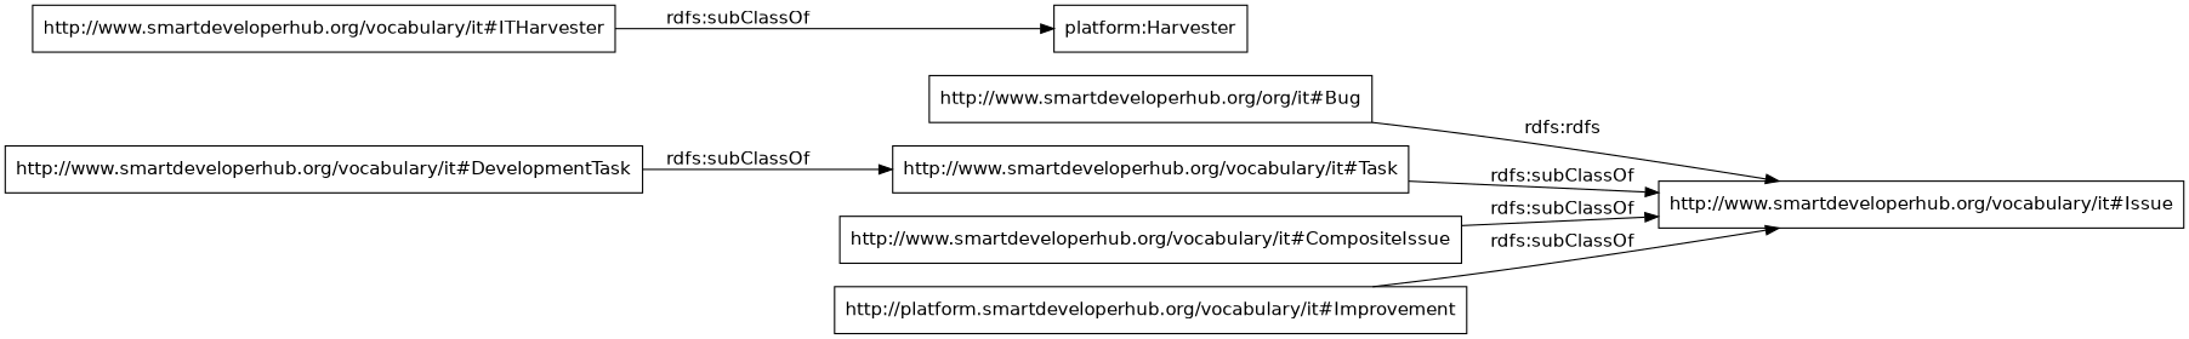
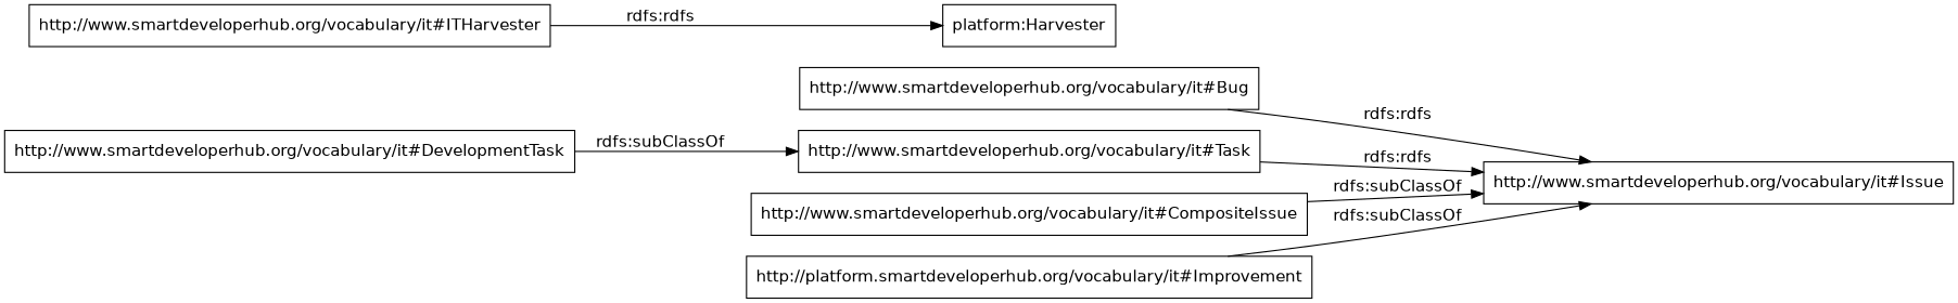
  digraph {
    fontname="DejaVu Sans"
    rankdir=LR
    node [color=black fontname="DejaVu Sans" shape=rectangle]
    edge [fontname="DejaVu Sans"]
-   "http://www.smartdeveloperhub.org/vocabulary/it#Bug" [label="http://www.smartdeveloperhub.org/org/it#Bug"]
+   "http://www.smartdeveloperhub.org/vocabulary/it#Bug"
    "http://www.smartdeveloperhub.org/vocabulary/it#Issue"
    "http://www.smartdeveloperhub.org/vocabulary/it#DevelopmentTask"
    "http://www.smartdeveloperhub.org/vocabulary/it#Task"
    "http://www.smartdeveloperhub.org/vocabulary/it#ITHarvester"
    "platform:Harvester"
    "http://www.smartdeveloperhub.org/vocabulary/it#CompositeIssue"
    n8 [label="http://platform.smartdeveloperhub.org/vocabulary/it#Improvement"]
    "http://www.smartdeveloperhub.org/vocabulary/it#Bug" -> "http://www.smartdeveloperhub.org/vocabulary/it#Issue" [label="rdfs:rdfs"]
    "http://www.smartdeveloperhub.org/vocabulary/it#DevelopmentTask" -> "http://www.smartdeveloperhub.org/vocabulary/it#Task" [label="rdfs:subClassOf"]
-   "http://www.smartdeveloperhub.org/vocabulary/it#Task" -> "http://www.smartdeveloperhub.org/vocabulary/it#Issue" [label="rdfs:subClassOf"]
-   "http://www.smartdeveloperhub.org/vocabulary/it#ITHarvester" -> "platform:Harvester" [label="rdfs:subClassOf"]
+   "http://www.smartdeveloperhub.org/vocabulary/it#Task" -> "http://www.smartdeveloperhub.org/vocabulary/it#Issue" [label="rdfs:rdfs"]
+   "http://www.smartdeveloperhub.org/vocabulary/it#ITHarvester" -> "platform:Harvester" [label="rdfs:rdfs"]
    "http://www.smartdeveloperhub.org/vocabulary/it#CompositeIssue" -> "http://www.smartdeveloperhub.org/vocabulary/it#Issue" [label="rdfs:subClassOf"]
    n8 -> "http://www.smartdeveloperhub.org/vocabulary/it#Issue" [label="rdfs:subClassOf"]
  }
